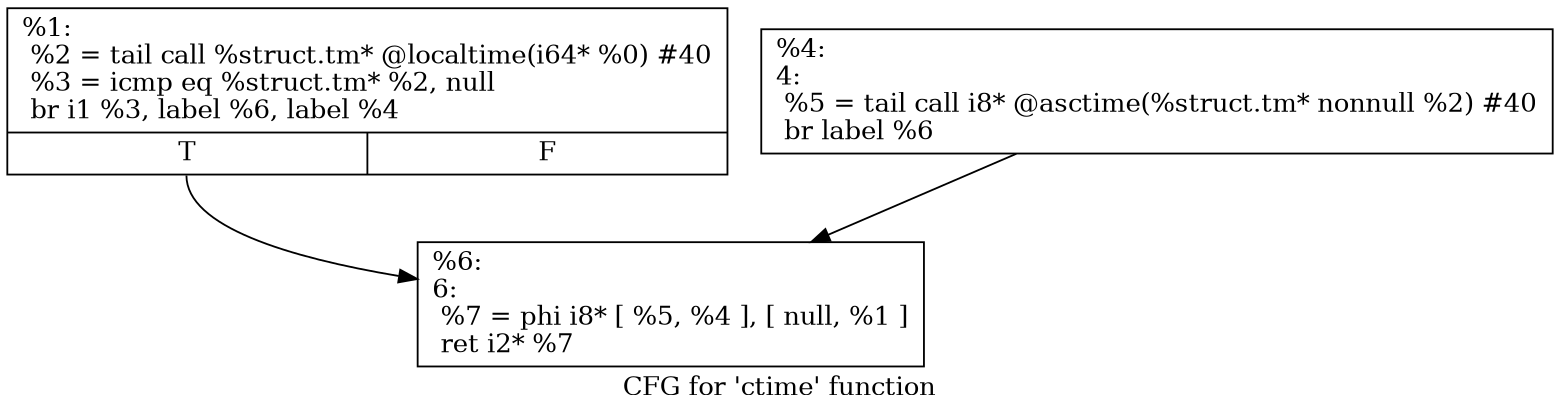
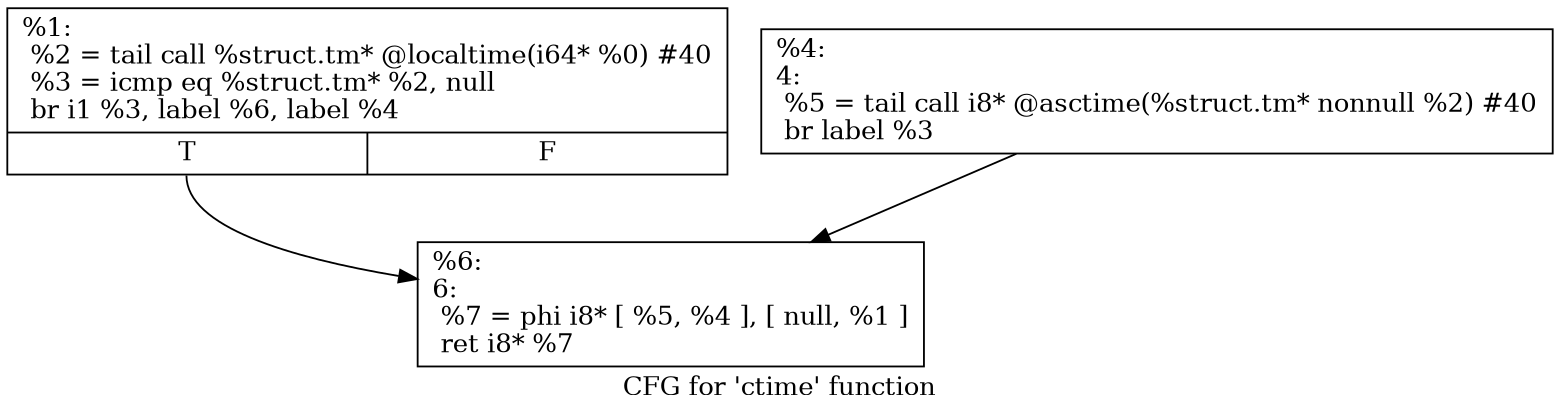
  digraph {
    label="CFG for 'ctime' function"
    node [shape=record]
    n1 [label="{%1:\l  %2 = tail call %struct.tm* @localtime(i64* %0) #40\l  %3 = icmp eq %struct.tm* %2, null\l  br i1 %3, label %6, label %4\l|{<s0>T|<s1>F}}"]
-   n2 [label="{%6:\l6:                                                \l  %7 = phi i8* [ %5, %4 ], [ null, %1 ]\l  ret i2* %7\l}"]
-   n3 [label="{%4:\l4:                                                \l  %5 = tail call i8* @asctime(%struct.tm* nonnull %2) #40\l  br label %6\l}"]
+   n2 [label="{%6:\l6:                                                \l  %7 = phi i8* [ %5, %4 ], [ null, %1 ]\l  ret i8* %7\l}"]
+   n3 [label="{%4:\l4:                                                \l  %5 = tail call i8* @asctime(%struct.tm* nonnull %2) #40\l  br label %3\l}"]
    n1 -> n2 [tailport=s0]
    n3 -> n2
  }
